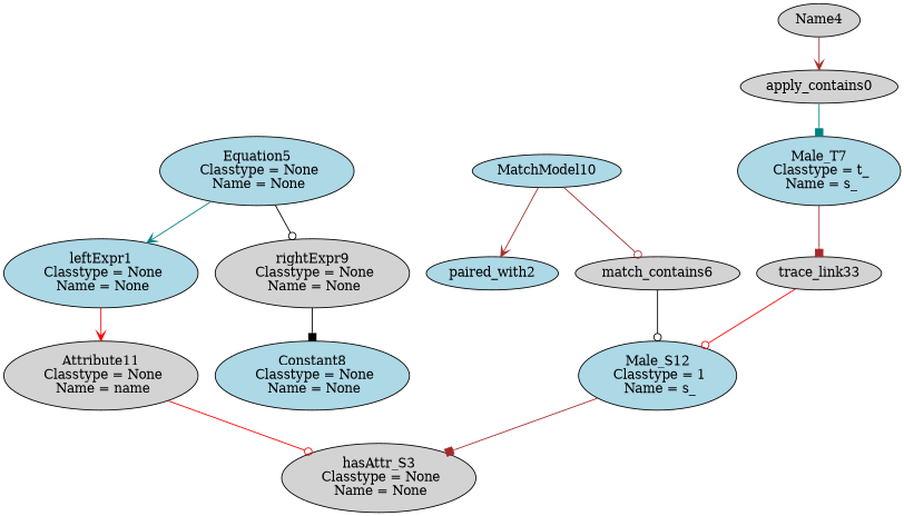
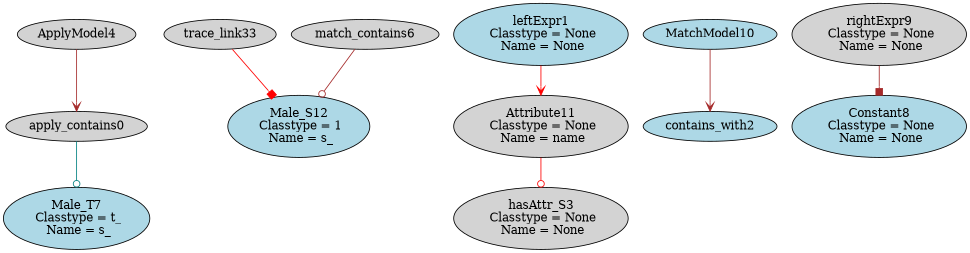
  digraph {
    node [fillcolor=lightblue style=filled]
    edge [arrowhead=odot color=brown]
    "Male_T7\n Classtype = t_\n Name = s_"
    apply_contains0 [fillcolor=lightgrey]
    n3 [fillcolor=lightgrey label=trace_link33]
    "leftExpr1\n Classtype = None\n Name = None"
    "Attribute11\n Classtype = None\n Name = name" [fillcolor=lightgrey]
    "hasAttr_S3\n Classtype = None\n Name = None" [fillcolor=lightgrey]
-   paired_with2
-   ApplyModel4 [fillcolor=lightgrey label=Name4]
-   "Equation5\n Classtype = None\n Name = None"
+   paired_with2 [label=contains_with2]
+   ApplyModel4 [fillcolor=lightgrey]
    "rightExpr9\n Classtype = None\n Name = None" [fillcolor=lightgrey]
    "Constant8\n Classtype = None\n Name = None"
    "Male_S12\n Classtype = 1\n Name = s_"
    match_contains6 [fillcolor=lightgrey]
    MatchModel10
-   "Male_T7\n Classtype = t_\n Name = s_" -> n3 [arrowhead=box]
-   apply_contains0 -> "Male_T7\n Classtype = t_\n Name = s_" [arrowhead=box color=teal]
-   n3 -> "Male_S12\n Classtype = 1\n Name = s_" [color=red]
+   apply_contains0 -> "Male_T7\n Classtype = t_\n Name = s_" [color=teal]
+   n3 -> "Male_S12\n Classtype = 1\n Name = s_" [arrowhead=box color=red]
    "leftExpr1\n Classtype = None\n Name = None" -> "Attribute11\n Classtype = None\n Name = name" [arrowhead=vee color=red]
    "Attribute11\n Classtype = None\n Name = name" -> "hasAttr_S3\n Classtype = None\n Name = None" [color=red]
    ApplyModel4 -> apply_contains0 [arrowhead=vee]
-   "Equation5\n Classtype = None\n Name = None" -> "leftExpr1\n Classtype = None\n Name = None" [arrowhead=vee color=teal]
-   "Equation5\n Classtype = None\n Name = None" -> "rightExpr9\n Classtype = None\n Name = None" [color=black]
-   "rightExpr9\n Classtype = None\n Name = None" -> "Constant8\n Classtype = None\n Name = None" [arrowhead=box color=black]
-   "Male_S12\n Classtype = 1\n Name = s_" -> "hasAttr_S3\n Classtype = None\n Name = None" [arrowhead=box]
-   match_contains6 -> "Male_S12\n Classtype = 1\n Name = s_" [color=black]
+   "rightExpr9\n Classtype = None\n Name = None" -> "Constant8\n Classtype = None\n Name = None" [arrowhead=box]
+   match_contains6 -> "Male_S12\n Classtype = 1\n Name = s_"
    MatchModel10 -> paired_with2 [arrowhead=vee]
-   MatchModel10 -> match_contains6
  }
